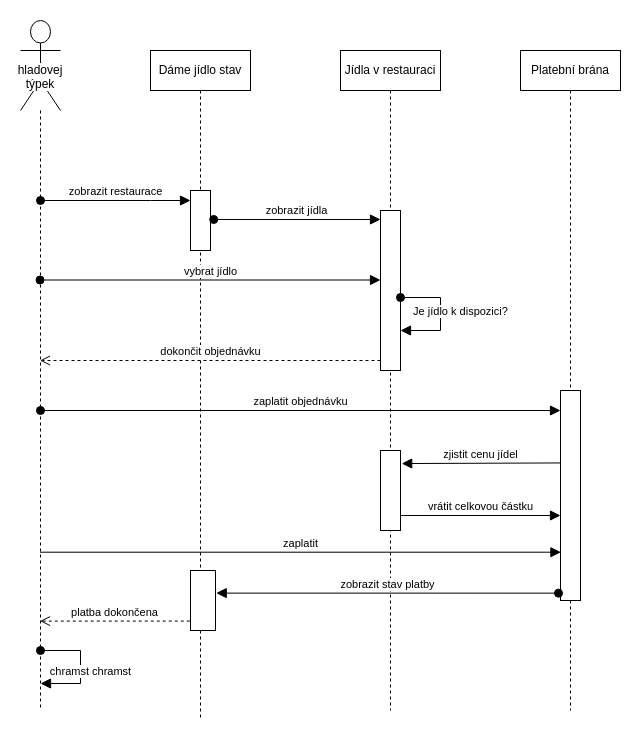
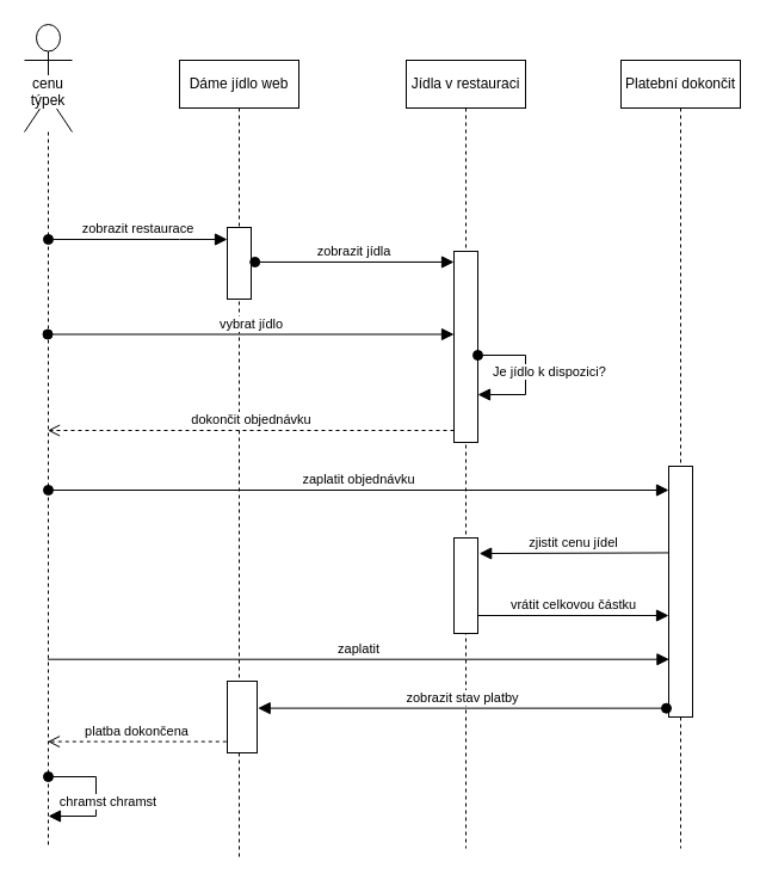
  <mxCell id="0" />
  <mxCell id="1" parent="0" />
- <mxCell id="2" value="&lt;span style=&quot;background-color: rgb(255, 255, 255);&quot;&gt;hladovej týpek&lt;/span&gt;" style="shape=umlLifeline;participant=umlActor;perimeter=lifelinePerimeter;whiteSpace=wrap;html=1;container=1;collapsible=0;recursiveResize=0;verticalAlign=top;spacingTop=36;outlineConnect=0;align=center;size=90;" vertex="1" parent="1"><mxGeometry x="20" y="20" width="40" height="690" as="geometry" /></mxCell>
- <mxCell id="3" value="Dáme jídlo stav" style="shape=umlLifeline;perimeter=lifelinePerimeter;whiteSpace=wrap;html=1;container=1;collapsible=0;recursiveResize=0;outlineConnect=0;labelBackgroundColor=#FFFFFF;" vertex="1" parent="1"><mxGeometry x="150" y="50" width="100" height="670" as="geometry" /></mxCell>
+ <mxCell id="2" value="&lt;span style=&quot;background-color: rgb(255, 255, 255);&quot;&gt;cenu týpek&lt;/span&gt;" style="shape=umlLifeline;participant=umlActor;perimeter=lifelinePerimeter;whiteSpace=wrap;html=1;container=1;collapsible=0;recursiveResize=0;verticalAlign=top;spacingTop=36;outlineConnect=0;align=center;size=90;" vertex="1" parent="1"><mxGeometry x="20" y="20" width="40" height="690" as="geometry" /></mxCell>
+ <mxCell id="3" value="Dáme jídlo web" style="shape=umlLifeline;perimeter=lifelinePerimeter;whiteSpace=wrap;html=1;container=1;collapsible=0;recursiveResize=0;outlineConnect=0;labelBackgroundColor=#FFFFFF;" vertex="1" parent="1"><mxGeometry x="150" y="50" width="100" height="670" as="geometry" /></mxCell>
  <mxCell id="4" value="" style="html=1;points=[];perimeter=orthogonalPerimeter;labelBackgroundColor=#FFFFFF;" vertex="1" parent="3"><mxGeometry x="40" y="520" width="25" height="60" as="geometry" /></mxCell>
  <mxCell id="5" value="" style="html=1;points=[];perimeter=orthogonalPerimeter;labelBackgroundColor=#FFFFFF;" vertex="1" parent="1"><mxGeometry x="190" y="190" width="20" height="60" as="geometry" /></mxCell>
  <mxCell id="6" value="zobrazit restaurace" style="html=1;verticalAlign=bottom;startArrow=oval;endArrow=block;startSize=8;rounded=0;endSize=8;" edge="1" parent="1" target="5"><mxGeometry relative="1" as="geometry"><mxPoint x="40" y="200" as="sourcePoint" /><Array as="points"><mxPoint x="150" y="200" /></Array></mxGeometry></mxCell>
  <mxCell id="7" value="Jídla v restauraci" style="shape=umlLifeline;perimeter=lifelinePerimeter;whiteSpace=wrap;html=1;container=1;collapsible=0;recursiveResize=0;outlineConnect=0;labelBackgroundColor=#FFFFFF;" vertex="1" parent="1"><mxGeometry x="340" y="50" width="100" height="660" as="geometry" /></mxCell>
  <mxCell id="8" value="" style="html=1;points=[];perimeter=orthogonalPerimeter;labelBackgroundColor=#FFFFFF;" vertex="1" parent="1"><mxGeometry x="380" y="210" width="20" height="160" as="geometry" /></mxCell>
  <mxCell id="9" value="zobrazit jídla" style="html=1;verticalAlign=bottom;startArrow=oval;endArrow=block;startSize=8;rounded=0;exitX=1.16;exitY=0.483;exitDx=0;exitDy=0;exitPerimeter=0;endSize=8;" edge="1" parent="1" source="5" target="8"><mxGeometry relative="1" as="geometry"><mxPoint x="350" y="240" as="sourcePoint" /></mxGeometry></mxCell>
- <mxCell id="10" value="Platební brána" style="shape=umlLifeline;perimeter=lifelinePerimeter;whiteSpace=wrap;html=1;container=1;collapsible=0;recursiveResize=0;outlineConnect=0;labelBackgroundColor=#FFFFFF;" vertex="1" parent="1"><mxGeometry x="520" y="50" width="100" height="660" as="geometry" /></mxCell>
+ <mxCell id="10" value="Platební dokončit" style="shape=umlLifeline;perimeter=lifelinePerimeter;whiteSpace=wrap;html=1;container=1;collapsible=0;recursiveResize=0;outlineConnect=0;labelBackgroundColor=#FFFFFF;" vertex="1" parent="1"><mxGeometry x="520" y="50" width="100" height="660" as="geometry" /></mxCell>
  <mxCell id="11" value="vybrat jídlo" style="html=1;verticalAlign=bottom;startArrow=block;endArrow=oval;startSize=8;rounded=0;startFill=1;endFill=1;exitX=0;exitY=0.5;exitDx=0;exitDy=0;exitPerimeter=0;endSize=8;" edge="1" parent="1"><mxGeometry relative="1" as="geometry"><mxPoint x="380" y="279.5" as="sourcePoint" /><mxPoint x="39.5" y="279.5" as="targetPoint" /></mxGeometry></mxCell>
  <mxCell id="12" value="Je jídlo k dispozici?" style="html=1;verticalAlign=bottom;startArrow=oval;startFill=1;endArrow=block;startSize=8;rounded=0;labelBackgroundColor=#FFFFFF;endSize=8;" edge="1" parent="1" source="8"><mxGeometry x="0.118" y="20" width="60" relative="1" as="geometry"><mxPoint x="340" y="270" as="sourcePoint" /><mxPoint x="400" y="330" as="targetPoint" /><Array as="points"><mxPoint x="440" y="297" /><mxPoint x="440" y="330" /></Array><mxPoint as="offset" /></mxGeometry></mxCell>
  <mxCell id="13" value="dokončit objednávku" style="html=1;verticalAlign=bottom;endArrow=open;dashed=1;endSize=8;rounded=0;labelBackgroundColor=#FFFFFF;" edge="1" parent="1" target="2"><mxGeometry relative="1" as="geometry"><mxPoint x="380" y="360" as="sourcePoint" /><mxPoint x="300" y="360" as="targetPoint" /></mxGeometry></mxCell>
  <mxCell id="14" value="" style="html=1;points=[];perimeter=orthogonalPerimeter;labelBackgroundColor=#FFFFFF;" vertex="1" parent="1"><mxGeometry x="560" y="390" width="20" height="210" as="geometry" /></mxCell>
  <mxCell id="15" value="zaplatit objednávku" style="html=1;verticalAlign=bottom;startArrow=oval;endArrow=block;startSize=8;rounded=0;labelBackgroundColor=#FFFFFF;endSize=8;" edge="1" parent="1" target="14"><mxGeometry relative="1" as="geometry"><mxPoint x="40" y="410" as="sourcePoint" /></mxGeometry></mxCell>
  <mxCell id="16" value="" style="html=1;points=[];perimeter=orthogonalPerimeter;labelBackgroundColor=#FFFFFF;" vertex="1" parent="1"><mxGeometry x="380" y="450" width="20" height="80" as="geometry" /></mxCell>
  <mxCell id="17" value="vrátit celkovou částku" style="html=1;verticalAlign=bottom;endArrow=block;rounded=0;labelBackgroundColor=#FFFFFF;startSize=8;endSize=8;" edge="1" parent="1" source="16"><mxGeometry width="80" relative="1" as="geometry"><mxPoint x="403.6" y="515.24" as="sourcePoint" /><mxPoint x="560" y="515" as="targetPoint" /></mxGeometry></mxCell>
  <mxCell id="18" value="zjistit cenu jídel" style="html=1;verticalAlign=bottom;endArrow=block;rounded=0;labelBackgroundColor=#FFFFFF;startSize=8;endSize=8;exitX=0.021;exitY=0.345;exitDx=0;exitDy=0;exitPerimeter=0;entryX=1.06;entryY=0.163;entryDx=0;entryDy=0;entryPerimeter=0;" edge="1" parent="1" source="14" target="16"><mxGeometry width="80" relative="1" as="geometry"><mxPoint x="330" y="470" as="sourcePoint" /><mxPoint x="330" y="510" as="targetPoint" /></mxGeometry></mxCell>
  <mxCell id="19" value="zobrazit stav platby" style="html=1;verticalAlign=bottom;endArrow=block;rounded=0;labelBackgroundColor=#FFFFFF;startSize=8;endSize=8;entryX=1.028;entryY=0.377;entryDx=0;entryDy=0;entryPerimeter=0;exitX=-0.1;exitY=0.965;exitDx=0;exitDy=0;exitPerimeter=0;startArrow=oval;startFill=1;" edge="1" parent="1" source="14" target="4"><mxGeometry width="80" relative="1" as="geometry"><mxPoint x="550" y="570" as="sourcePoint" /><mxPoint x="220" y="570" as="targetPoint" /></mxGeometry></mxCell>
  <mxCell id="20" value="platba dokončena" style="html=1;verticalAlign=bottom;endArrow=open;dashed=1;endSize=8;rounded=0;labelBackgroundColor=#FFFFFF;exitX=-0.028;exitY=0.843;exitDx=0;exitDy=0;exitPerimeter=0;" edge="1" parent="1" source="4" target="2"><mxGeometry relative="1" as="geometry"><mxPoint x="180" y="600" as="sourcePoint" /><mxPoint x="100" y="600" as="targetPoint" /></mxGeometry></mxCell>
  <mxCell id="21" value="chramst chramst" style="html=1;verticalAlign=bottom;startArrow=oval;startFill=1;endArrow=block;startSize=8;rounded=0;labelBackgroundColor=#FFFFFF;endSize=8;" edge="1" parent="1"><mxGeometry x="0.239" y="10" width="60" relative="1" as="geometry"><mxPoint x="40" y="650" as="sourcePoint" /><mxPoint x="40" y="683" as="targetPoint" /><Array as="points"><mxPoint x="80" y="650" /><mxPoint x="80" y="683" /></Array><mxPoint as="offset" /></mxGeometry></mxCell>
  <mxCell id="22" value="zaplatit" style="html=1;verticalAlign=bottom;endArrow=block;rounded=0;labelBackgroundColor=#FFFFFF;startSize=8;endSize=8;entryX=0.021;entryY=0.77;entryDx=0;entryDy=0;entryPerimeter=0;" edge="1" parent="1" source="2" target="14"><mxGeometry width="80" relative="1" as="geometry"><mxPoint x="250" y="390" as="sourcePoint" /><mxPoint x="550" y="550" as="targetPoint" /></mxGeometry></mxCell>
